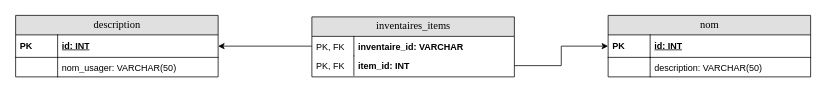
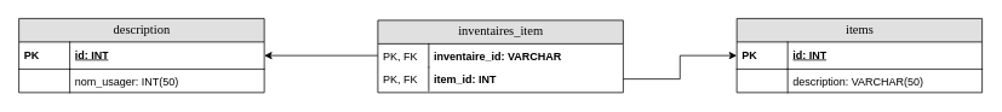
  <mxCell id="0" />
  <mxCell id="1" parent="0" />
  <mxCell id="2" value="" style="edgeStyle=orthogonalEdgeStyle;rounded=0;orthogonalLoop=1;jettySize=auto;html=1;entryX=1;entryY=0.5;entryDx=0;entryDy=0;exitX=0;exitY=0.5;exitDx=0;exitDy=0;" parent="1" source="9" target="4" edge="1"><mxGeometry relative="1" as="geometry"><mxPoint x="390" y="170" as="sourcePoint" /></mxGeometry></mxCell>
  <mxCell id="3" value="description" style="swimlane;html=1;fontStyle=0;childLayout=stackLayout;horizontal=1;startSize=26;fillColor=#e0e0e0;horizontalStack=0;resizeParent=1;resizeLast=0;collapsible=1;marginBottom=0;swimlaneFillColor=#ffffff;align=center;rounded=0;shadow=0;comic=0;labelBackgroundColor=none;strokeWidth=1;fontFamily=Verdana;fontSize=14" parent="1" vertex="1"><mxGeometry x="20" y="20" width="270" height="82" as="geometry" /></mxCell>
  <mxCell id="4" value="id: INT" style="shape=partialRectangle;top=0;left=0;right=0;bottom=1;html=1;align=left;verticalAlign=middle;fillColor=none;spacingLeft=60;spacingRight=4;whiteSpace=wrap;overflow=hidden;rotatable=0;points=[[0,0.5],[1,0.5]];portConstraint=eastwest;dropTarget=0;fontStyle=5;" parent="3" vertex="1"><mxGeometry y="26" width="270" height="30" as="geometry" /></mxCell>
  <mxCell id="5" value="PK" style="shape=partialRectangle;fontStyle=1;top=0;left=0;bottom=0;html=1;fillColor=none;align=left;verticalAlign=middle;spacingLeft=4;spacingRight=4;whiteSpace=wrap;overflow=hidden;rotatable=0;points=[];portConstraint=eastwest;part=1;" parent="4" vertex="1" connectable="0"><mxGeometry width="56" height="30" as="geometry" /></mxCell>
- <mxCell id="6" value="nom_usager: VARCHAR(50)" style="shape=partialRectangle;top=0;left=0;right=0;bottom=0;html=1;align=left;verticalAlign=top;fillColor=none;spacingLeft=60;spacingRight=4;whiteSpace=wrap;overflow=hidden;rotatable=0;points=[[0,0.5],[1,0.5]];portConstraint=eastwest;dropTarget=0;" parent="3" vertex="1"><mxGeometry y="56" width="270" height="26" as="geometry" /></mxCell>
+ <mxCell id="6" value="nom_usager: INT(50)" style="shape=partialRectangle;top=0;left=0;right=0;bottom=0;html=1;align=left;verticalAlign=top;fillColor=none;spacingLeft=60;spacingRight=4;whiteSpace=wrap;overflow=hidden;rotatable=0;points=[[0,0.5],[1,0.5]];portConstraint=eastwest;dropTarget=0;" parent="3" vertex="1"><mxGeometry y="56" width="270" height="26" as="geometry" /></mxCell>
  <mxCell id="7" value="" style="shape=partialRectangle;top=0;left=0;bottom=0;html=1;fillColor=none;align=left;verticalAlign=top;spacingLeft=4;spacingRight=4;whiteSpace=wrap;overflow=hidden;rotatable=0;points=[];portConstraint=eastwest;part=1;" parent="6" vertex="1" connectable="0"><mxGeometry width="56" height="26" as="geometry" /></mxCell>
- <mxCell id="8" value="inventaires_items" style="swimlane;html=1;fontStyle=0;childLayout=stackLayout;horizontal=1;startSize=26;fillColor=#e0e0e0;horizontalStack=0;resizeParent=1;resizeLast=0;collapsible=1;marginBottom=0;swimlaneFillColor=#ffffff;align=center;rounded=0;shadow=0;comic=0;labelBackgroundColor=none;strokeWidth=1;fontFamily=Verdana;fontSize=14" parent="1" vertex="1"><mxGeometry x="415" y="22" width="270" height="80" as="geometry" /></mxCell>
+ <mxCell id="8" value="inventaires_item" style="swimlane;html=1;fontStyle=0;childLayout=stackLayout;horizontal=1;startSize=26;fillColor=#e0e0e0;horizontalStack=0;resizeParent=1;resizeLast=0;collapsible=1;marginBottom=0;swimlaneFillColor=#ffffff;align=center;rounded=0;shadow=0;comic=0;labelBackgroundColor=none;strokeWidth=1;fontFamily=Verdana;fontSize=14" parent="1" vertex="1"><mxGeometry x="415" y="22" width="270" height="80" as="geometry" /></mxCell>
  <mxCell id="9" value="inventaire_id: VARCHAR" style="shape=partialRectangle;top=0;left=0;right=0;bottom=0;html=1;align=left;verticalAlign=top;fillColor=none;spacingLeft=60;spacingRight=4;whiteSpace=wrap;overflow=hidden;rotatable=0;points=[[0,0.5],[1,0.5]];portConstraint=eastwest;dropTarget=0;fontStyle=1" parent="8" vertex="1"><mxGeometry y="26" width="270" height="26" as="geometry" /></mxCell>
  <mxCell id="10" value="PK, FK" style="shape=partialRectangle;top=0;left=0;bottom=0;html=1;fillColor=none;align=left;verticalAlign=top;spacingLeft=4;spacingRight=4;whiteSpace=wrap;overflow=hidden;rotatable=0;points=[];portConstraint=eastwest;part=1;" parent="9" vertex="1" connectable="0"><mxGeometry width="56" height="26" as="geometry" /></mxCell>
  <mxCell id="11" value="item_id: INT" style="shape=partialRectangle;top=0;left=0;right=0;bottom=0;html=1;align=left;verticalAlign=top;fillColor=none;spacingLeft=60;spacingRight=4;whiteSpace=wrap;overflow=hidden;rotatable=0;points=[[0,0.5],[1,0.5]];portConstraint=eastwest;dropTarget=0;fontStyle=1" parent="8" vertex="1"><mxGeometry y="52" width="270" height="26" as="geometry" /></mxCell>
  <mxCell id="12" value="PK, FK" style="shape=partialRectangle;top=0;left=0;bottom=0;html=1;fillColor=none;align=left;verticalAlign=top;spacingLeft=4;spacingRight=4;whiteSpace=wrap;overflow=hidden;rotatable=0;points=[];portConstraint=eastwest;part=1;" parent="11" vertex="1" connectable="0"><mxGeometry width="56" height="26" as="geometry" /></mxCell>
- <mxCell id="13" value="nom" style="swimlane;html=1;fontStyle=0;childLayout=stackLayout;horizontal=1;startSize=26;fillColor=#e0e0e0;horizontalStack=0;resizeParent=1;resizeLast=0;collapsible=1;marginBottom=0;swimlaneFillColor=#ffffff;align=center;rounded=0;shadow=0;comic=0;labelBackgroundColor=none;strokeWidth=1;fontFamily=Verdana;fontSize=14" parent="1" vertex="1"><mxGeometry x="810" y="20" width="270" height="82" as="geometry" /></mxCell>
+ <mxCell id="13" value="items" style="swimlane;html=1;fontStyle=0;childLayout=stackLayout;horizontal=1;startSize=26;fillColor=#e0e0e0;horizontalStack=0;resizeParent=1;resizeLast=0;collapsible=1;marginBottom=0;swimlaneFillColor=#ffffff;align=center;rounded=0;shadow=0;comic=0;labelBackgroundColor=none;strokeWidth=1;fontFamily=Verdana;fontSize=14" parent="1" vertex="1"><mxGeometry x="810" y="20" width="270" height="82" as="geometry" /></mxCell>
  <mxCell id="14" value="id: INT" style="shape=partialRectangle;top=0;left=0;right=0;bottom=1;html=1;align=left;verticalAlign=middle;fillColor=none;spacingLeft=60;spacingRight=4;whiteSpace=wrap;overflow=hidden;rotatable=0;points=[[0,0.5],[1,0.5]];portConstraint=eastwest;dropTarget=0;fontStyle=5;" parent="13" vertex="1"><mxGeometry y="26" width="270" height="30" as="geometry" /></mxCell>
  <mxCell id="15" value="PK" style="shape=partialRectangle;fontStyle=1;top=0;left=0;bottom=0;html=1;fillColor=none;align=left;verticalAlign=middle;spacingLeft=4;spacingRight=4;whiteSpace=wrap;overflow=hidden;rotatable=0;points=[];portConstraint=eastwest;part=1;" parent="14" vertex="1" connectable="0"><mxGeometry width="56" height="30" as="geometry" /></mxCell>
  <mxCell id="16" value="description: VARCHAR(50)" style="shape=partialRectangle;top=0;left=0;right=0;bottom=0;html=1;align=left;verticalAlign=top;fillColor=none;spacingLeft=60;spacingRight=4;whiteSpace=wrap;overflow=hidden;rotatable=0;points=[[0,0.5],[1,0.5]];portConstraint=eastwest;dropTarget=0;" parent="13" vertex="1"><mxGeometry y="56" width="270" height="26" as="geometry" /></mxCell>
  <mxCell id="17" value="" style="shape=partialRectangle;top=0;left=0;bottom=0;html=1;fillColor=none;align=left;verticalAlign=top;spacingLeft=4;spacingRight=4;whiteSpace=wrap;overflow=hidden;rotatable=0;points=[];portConstraint=eastwest;part=1;" parent="16" vertex="1" connectable="0"><mxGeometry width="56" height="26" as="geometry" /></mxCell>
  <mxCell id="18" value="" style="endArrow=classic;html=1;rounded=0;exitX=1;exitY=0.5;exitDx=0;exitDy=0;entryX=0;entryY=0.5;entryDx=0;entryDy=0;edgeStyle=orthogonalEdgeStyle;" parent="1" source="11" target="14" edge="1"><mxGeometry width="50" height="50" relative="1" as="geometry"><mxPoint x="730" y="130" as="sourcePoint" /><mxPoint x="780" y="80" as="targetPoint" /></mxGeometry></mxCell>
